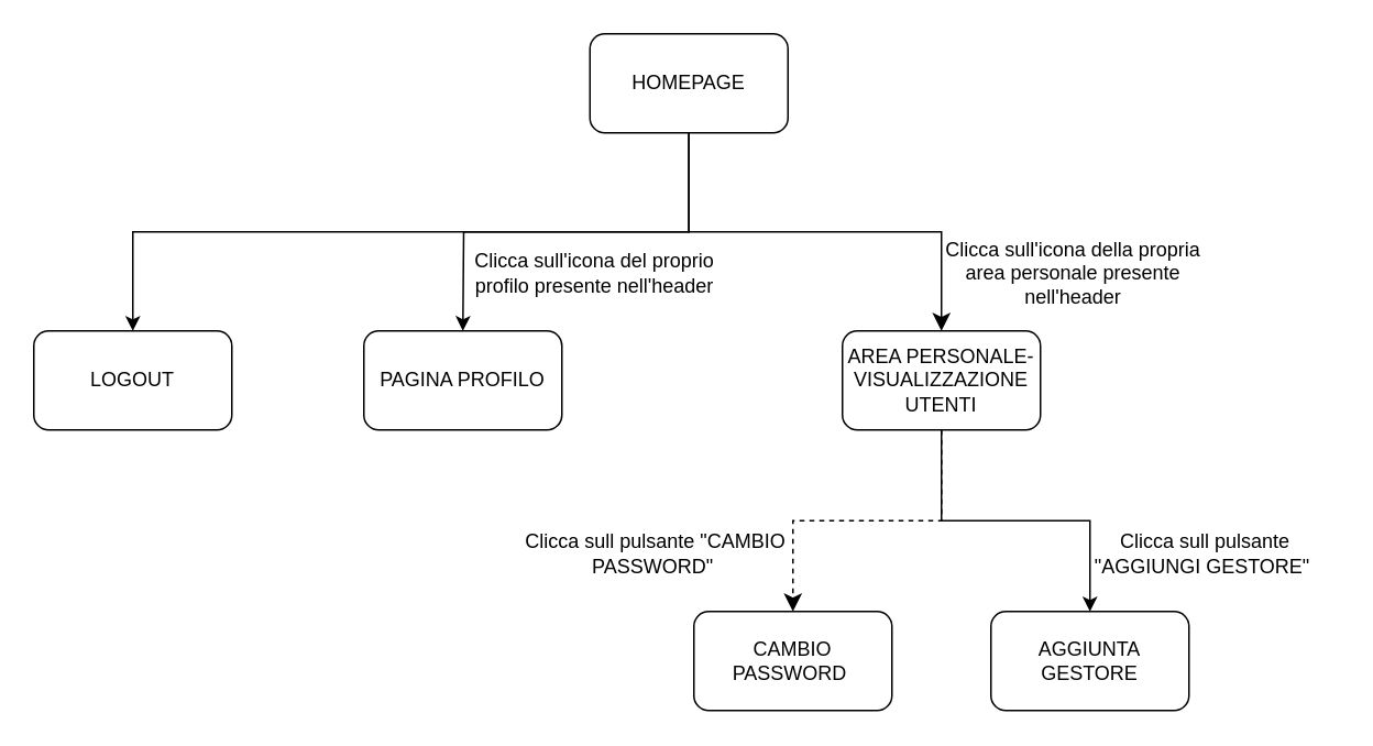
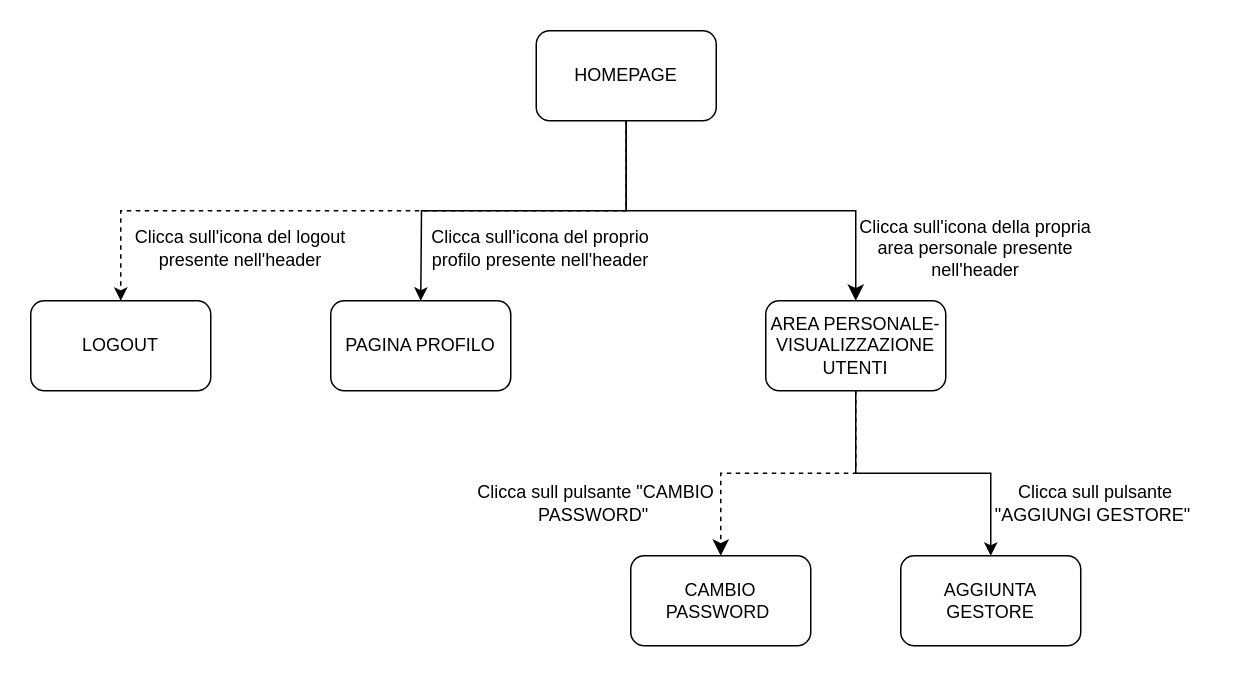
  <mxCell id="0" />
  <mxCell id="1" parent="0" />
- <mxCell id="2" style="edgeStyle=orthogonalEdgeStyle;rounded=0;orthogonalLoop=1;jettySize=auto;html=1;exitX=0.5;exitY=1;exitDx=0;exitDy=0;entryX=0.5;entryY=0;entryDx=0;entryDy=0;" parent="1" source="4" target="8" edge="1"><mxGeometry relative="1" as="geometry" /></mxCell>
+ <mxCell id="2" style="edgeStyle=orthogonalEdgeStyle;rounded=0;orthogonalLoop=1;jettySize=auto;html=1;exitX=0.5;exitY=1;exitDx=0;exitDy=0;entryX=0.5;entryY=0;entryDx=0;entryDy=0;dashed=1;" parent="1" source="4" target="8" edge="1"><mxGeometry relative="1" as="geometry" /></mxCell>
  <mxCell id="3" style="edgeStyle=orthogonalEdgeStyle;rounded=0;orthogonalLoop=1;jettySize=auto;html=1;exitX=0.5;exitY=1;exitDx=0;exitDy=0;" parent="1" source="4" edge="1"><mxGeometry relative="1" as="geometry"><mxPoint x="280" y="200" as="targetPoint" /></mxGeometry></mxCell>
  <mxCell id="4" value="HOMEPAGE" style="rounded=1;whiteSpace=wrap;html=1;" parent="1" vertex="1"><mxGeometry x="357" y="20" width="120" height="60" as="geometry" /></mxCell>
  <mxCell id="5" style="edgeStyle=orthogonalEdgeStyle;rounded=0;orthogonalLoop=1;jettySize=auto;html=1;exitX=0.5;exitY=1;exitDx=0;exitDy=0;entryX=0.5;entryY=0;entryDx=0;entryDy=0;" parent="1" source="6" target="10" edge="1"><mxGeometry relative="1" as="geometry" /></mxCell>
  <mxCell id="6" value="AREA PERSONALE-VISUALIZZAZIONE UTENTI" style="rounded=1;whiteSpace=wrap;html=1;" parent="1" vertex="1"><mxGeometry x="510" y="200" width="120" height="60" as="geometry" /></mxCell>
  <mxCell id="7" value="" style="edgeStyle=elbowEdgeStyle;elbow=vertical;endArrow=classic;html=1;curved=0;rounded=0;endSize=8;startSize=8;exitX=0.5;exitY=1;exitDx=0;exitDy=0;entryX=0.5;entryY=0;entryDx=0;entryDy=0;" parent="1" source="4" target="6" edge="1"><mxGeometry width="50" height="50" relative="1" as="geometry"><mxPoint x="680" y="260" as="sourcePoint" /><mxPoint x="580" y="340" as="targetPoint" /><Array as="points"><mxPoint x="500" y="140" /><mxPoint x="550" y="140" /><mxPoint x="550" y="130" /><mxPoint x="620" y="300" /></Array></mxGeometry></mxCell>
  <mxCell id="8" value="LOGOUT" style="rounded=1;whiteSpace=wrap;html=1;" parent="1" vertex="1"><mxGeometry x="20" y="200" width="120" height="60" as="geometry" /></mxCell>
  <mxCell id="9" value="CAMBIO PASSWORD&amp;nbsp;" style="rounded=1;whiteSpace=wrap;html=1;" parent="1" vertex="1"><mxGeometry x="420" y="370" width="120" height="60" as="geometry" /></mxCell>
  <mxCell id="10" value="AGGIUNTA GESTORE" style="rounded=1;whiteSpace=wrap;html=1;" parent="1" vertex="1"><mxGeometry x="600" y="370" width="120" height="60" as="geometry" /></mxCell>
  <mxCell id="11" value="" style="edgeStyle=elbowEdgeStyle;elbow=vertical;endArrow=classic;html=1;curved=0;rounded=0;endSize=8;startSize=8;exitX=0.5;exitY=1;exitDx=0;exitDy=0;entryX=0.5;entryY=0;entryDx=0;entryDy=0;dashed=1;" parent="1" source="6" target="9" edge="1"><mxGeometry width="50" height="50" relative="1" as="geometry"><mxPoint x="-20" y="260" as="sourcePoint" /><mxPoint x="-20" y="390" as="targetPoint" /></mxGeometry></mxCell>
  <mxCell id="12" value="PAGINA PROFILO" style="rounded=1;whiteSpace=wrap;html=1;" parent="1" vertex="1"><mxGeometry x="220" y="200" width="120" height="60" as="geometry" /></mxCell>
+ <mxCell id="13" value="Clicca sull'icona del logout presente nell'header" style="text;html=1;strokeColor=none;fillColor=none;align=center;verticalAlign=middle;whiteSpace=wrap;rounded=0;" vertex="1" parent="1"><mxGeometry x="80" y="140" width="160" height="50" as="geometry" /></mxCell>
  <mxCell id="14" value="Clicca sull'icona del proprio profilo presente nell'header&lt;span style=&quot;color: rgba(0, 0, 0, 0); font-family: monospace; font-size: 0px; text-align: start;&quot;&gt;%3CmxGraphModel%3E%3Croot%3E%3CmxCell%20id%3D%220%22%2F%3E%3CmxCell%20id%3D%221%22%20parent%3D%220%22%2F%3E%3CmxCell%20id%3D%222%22%20value%3D%22Clicca%20sull'icona%20del%20logout%20presente%20nell'header%22%20style%3D%22text%3Bhtml%3D1%3BstrokeColor%3Dnone%3BfillColor%3Dnone%3Balign%3Dcenter%3BverticalAlign%3Dmiddle%3BwhiteSpace%3Dwrap%3Brounded%3D0%3B%22%20vertex%3D%221%22%20parent%3D%221%22%3E%3CmxGeometry%20x%3D%22230%22%20y%3D%22340%22%20width%3D%22160%22%20height%3D%2250%22%20as%3D%22geometry%22%2F%3E%3C%2FmxCell%3E%3C%2Froot%3E%3C%2FmxGraphModel%3E&lt;/span&gt;" style="text;html=1;strokeColor=none;fillColor=none;align=center;verticalAlign=middle;whiteSpace=wrap;rounded=0;" vertex="1" parent="1"><mxGeometry x="280" y="140" width="160" height="50" as="geometry" /></mxCell>
  <mxCell id="15" value="Clicca sull'icona della propria area personale presente nell'header&lt;span style=&quot;color: rgba(0, 0, 0, 0); font-family: monospace; font-size: 0px; text-align: start;&quot;&gt;%3CmxGraphModel%3E%3Croot%3E%3CmxCell%20id%3D%220%22%2F%3E%3CmxCell%20id%3D%221%22%20parent%3D%220%22%2F%3E%3CmxCell%20id%3D%222%22%20value%3D%22Clicca%20sull'icona%20del%20logout%20presente%20nell'header%22%20style%3D%22text%3Bhtml%3D1%3BstrokeColor%3Dnone%3BfillColor%3Dnone%3Balign%3Dcenter%3BverticalAlign%3Dmiddle%3BwhiteSpace%3Dwrap%3Brounded%3D0%3B%22%20vertex%3D%221%22%20parent%3D%221%22%3E%3CmxGeometry%20x%3D%22230%22%20y%3D%22340%22%20width%3D%22160%22%20height%3D%2250%22%20as%3D%22geometry%22%2F%3E%3C%2FmxCell%3E%3C%2Froot%3E%3C%2FmxGraphModel%3E&lt;/span&gt;" style="text;html=1;strokeColor=none;fillColor=none;align=center;verticalAlign=middle;whiteSpace=wrap;rounded=0;" vertex="1" parent="1"><mxGeometry x="570" y="140" width="160" height="50" as="geometry" /></mxCell>
  <mxCell id="16" value="Clicca sull pulsante &quot;CAMBIO PASSWORD&quot;&amp;nbsp;" style="text;html=1;strokeColor=none;fillColor=none;align=center;verticalAlign=middle;whiteSpace=wrap;rounded=0;" vertex="1" parent="1"><mxGeometry x="317" y="310" width="160" height="50" as="geometry" /></mxCell>
  <mxCell id="17" value="Clicca sull pulsante &quot;AGGIUNGI GESTORE&quot;&amp;nbsp;" style="text;html=1;strokeColor=none;fillColor=none;align=center;verticalAlign=middle;whiteSpace=wrap;rounded=0;" vertex="1" parent="1"><mxGeometry x="650" y="310" width="160" height="50" as="geometry" /></mxCell>
